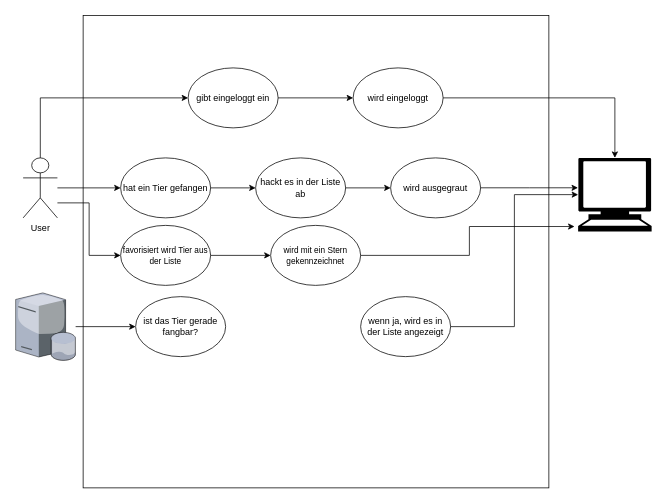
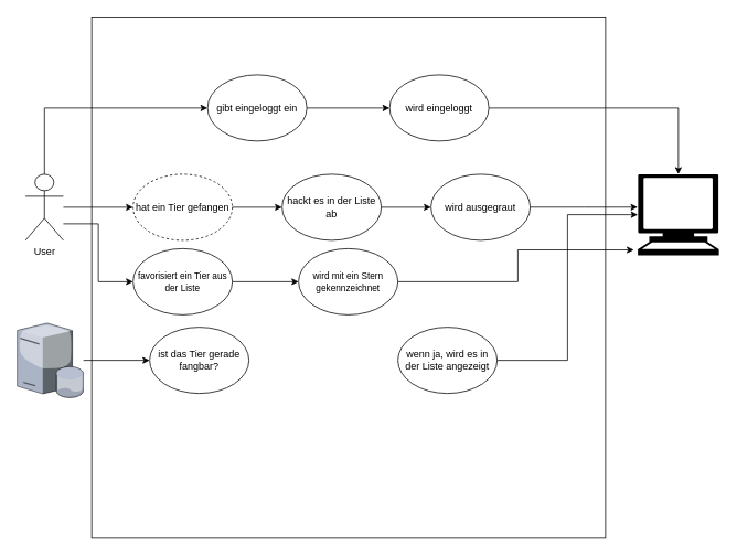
  <mxCell id="0" />
  <mxCell id="1" parent="0" />
  <mxCell id="2" value="" style="whiteSpace=wrap;html=1;fillColor=none;" vertex="1" parent="1"><mxGeometry x="110" y="20" width="621" height="630" as="geometry" /></mxCell>
  <mxCell id="3" value="" style="edgeStyle=orthogonalEdgeStyle;rounded=0;orthogonalLoop=1;jettySize=auto;html=1;entryX=0;entryY=0.5;entryDx=0;entryDy=0;" edge="1" parent="1" source="6" target="8"><mxGeometry relative="1" as="geometry"><Array as="points"><mxPoint x="53" y="130" /></Array></mxGeometry></mxCell>
  <mxCell id="4" value="" style="edgeStyle=orthogonalEdgeStyle;rounded=0;orthogonalLoop=1;jettySize=auto;html=1;entryX=0;entryY=0.5;entryDx=0;entryDy=0;" edge="1" parent="1" source="6" target="12"><mxGeometry relative="1" as="geometry" /></mxCell>
  <mxCell id="5" value="" style="edgeStyle=orthogonalEdgeStyle;rounded=0;orthogonalLoop=1;jettySize=auto;html=1;entryX=0;entryY=0.5;entryDx=0;entryDy=0;" edge="1" parent="1" source="6" target="24"><mxGeometry relative="1" as="geometry"><mxPoint x="55.7" y="360" as="targetPoint" /><Array as="points"><mxPoint x="118" y="270" /><mxPoint x="118" y="340" /></Array></mxGeometry></mxCell>
  <mxCell id="6" value="User" style="shape=umlActor;verticalLabelPosition=bottom;labelBackgroundColor=#ffffff;verticalAlign=top;html=1;outlineConnect=0;fillColor=none;aspect=fixed;" vertex="1" parent="1"><mxGeometry x="30" y="210" width="45.71" height="80" as="geometry" /></mxCell>
  <mxCell id="7" value="" style="edgeStyle=orthogonalEdgeStyle;rounded=0;orthogonalLoop=1;jettySize=auto;html=1;" edge="1" parent="1" source="8" target="10"><mxGeometry relative="1" as="geometry" /></mxCell>
  <mxCell id="8" value="gibt eingeloggt ein" style="ellipse;whiteSpace=wrap;html=1;fillColor=none;" vertex="1" parent="1"><mxGeometry x="250" y="90" width="120" height="80" as="geometry" /></mxCell>
  <mxCell id="9" value="" style="edgeStyle=orthogonalEdgeStyle;rounded=0;orthogonalLoop=1;jettySize=auto;html=1;entryX=0.5;entryY=0;entryDx=0;entryDy=0;entryPerimeter=0;" edge="1" parent="1" source="10" target="17"><mxGeometry relative="1" as="geometry"><mxPoint x="670" y="130" as="targetPoint" /></mxGeometry></mxCell>
  <mxCell id="10" value="wird eingeloggt" style="ellipse;whiteSpace=wrap;html=1;fillColor=none;" vertex="1" parent="1"><mxGeometry x="470" y="90" width="120" height="80" as="geometry" /></mxCell>
  <mxCell id="11" value="" style="edgeStyle=orthogonalEdgeStyle;rounded=0;orthogonalLoop=1;jettySize=auto;html=1;" edge="1" parent="1" source="12" target="14"><mxGeometry relative="1" as="geometry" /></mxCell>
- <mxCell id="12" value="hat ein Tier gefangen" style="ellipse;whiteSpace=wrap;html=1;fillColor=none;" vertex="1" parent="1"><mxGeometry x="160" y="210" width="120" height="80" as="geometry" /></mxCell>
+ <mxCell id="12" value="hat ein Tier gefangen" style="ellipse;whiteSpace=wrap;html=1;fillColor=none;dashed=1;" vertex="1" parent="1"><mxGeometry x="160" y="210" width="120" height="80" as="geometry" /></mxCell>
  <mxCell id="13" value="" style="edgeStyle=orthogonalEdgeStyle;rounded=0;orthogonalLoop=1;jettySize=auto;html=1;" edge="1" parent="1" source="14" target="16"><mxGeometry relative="1" as="geometry" /></mxCell>
  <mxCell id="14" value="hackt es in der Liste ab" style="ellipse;whiteSpace=wrap;html=1;fillColor=none;" vertex="1" parent="1"><mxGeometry x="340" y="210" width="120" height="80" as="geometry" /></mxCell>
  <mxCell id="15" value="" style="edgeStyle=orthogonalEdgeStyle;rounded=0;orthogonalLoop=1;jettySize=auto;html=1;entryX=-0.002;entryY=0.407;entryDx=0;entryDy=0;entryPerimeter=0;" edge="1" parent="1" source="16" target="17"><mxGeometry relative="1" as="geometry"><mxPoint x="750" y="250" as="targetPoint" /><Array as="points"><mxPoint x="705" y="250" /></Array></mxGeometry></mxCell>
  <mxCell id="16" value="wird ausgegraut" style="ellipse;whiteSpace=wrap;html=1;fillColor=none;" vertex="1" parent="1"><mxGeometry x="520" y="210" width="120" height="80" as="geometry" /></mxCell>
  <mxCell id="17" value="" style="shape=mxgraph.signs.tech.computer;html=1;fillColor=#000000;strokeColor=none;verticalLabelPosition=bottom;verticalAlign=top;align=center;" vertex="1" parent="1"><mxGeometry x="770" y="210" width="98" height="98" as="geometry" /></mxCell>
  <mxCell id="18" value="" style="edgeStyle=orthogonalEdgeStyle;rounded=0;orthogonalLoop=1;jettySize=auto;html=1;" edge="1" parent="1" source="19" target="20"><mxGeometry relative="1" as="geometry" /></mxCell>
  <mxCell id="19" value="" style="verticalLabelPosition=bottom;aspect=fixed;html=1;verticalAlign=top;strokeColor=none;align=center;outlineConnect=0;shape=mxgraph.citrix.database_server;fillColor=none;" vertex="1" parent="1"><mxGeometry x="20" y="390" width="80" height="90" as="geometry" /></mxCell>
  <mxCell id="20" value="ist das Tier gerade fangbar?" style="ellipse;whiteSpace=wrap;html=1;fillColor=none;" vertex="1" parent="1"><mxGeometry x="180" y="395" width="120" height="80" as="geometry" /></mxCell>
  <mxCell id="21" value="" style="edgeStyle=orthogonalEdgeStyle;rounded=0;orthogonalLoop=1;jettySize=auto;html=1;entryX=0;entryY=0.5;entryDx=0;entryDy=0;entryPerimeter=0;" edge="1" parent="1" source="22" target="17"><mxGeometry relative="1" as="geometry"><mxPoint x="580" y="435" as="targetPoint" /></mxGeometry></mxCell>
  <mxCell id="22" value="wenn ja, wird es in der Liste angezeigt" style="ellipse;whiteSpace=wrap;html=1;fillColor=none;" vertex="1" parent="1"><mxGeometry x="480" y="395" width="120" height="80" as="geometry" /></mxCell>
  <mxCell id="23" value="" style="edgeStyle=orthogonalEdgeStyle;rounded=0;orthogonalLoop=1;jettySize=auto;html=1;" edge="1" parent="1" source="24" target="26"><mxGeometry relative="1" as="geometry" /></mxCell>
- <mxCell id="24" value="&lt;font style=&quot;font-size: 11px&quot;&gt;favorisiert wird Tier aus der Liste&lt;/font&gt;" style="ellipse;whiteSpace=wrap;html=1;fillColor=none;" vertex="1" parent="1"><mxGeometry x="160" y="300" width="120" height="80" as="geometry" /></mxCell>
+ <mxCell id="24" value="&lt;font style=&quot;font-size: 11px&quot;&gt;favorisiert ein Tier aus der Liste&lt;/font&gt;" style="ellipse;whiteSpace=wrap;html=1;fillColor=none;" vertex="1" parent="1"><mxGeometry x="160" y="300" width="120" height="80" as="geometry" /></mxCell>
  <mxCell id="25" value="" style="edgeStyle=orthogonalEdgeStyle;rounded=0;orthogonalLoop=1;jettySize=auto;html=1;entryX=-0.049;entryY=0.934;entryDx=0;entryDy=0;entryPerimeter=0;" edge="1" parent="1" source="26" target="17"><mxGeometry relative="1" as="geometry"><mxPoint x="560" y="340" as="targetPoint" /></mxGeometry></mxCell>
  <mxCell id="26" value="&lt;font style=&quot;font-size: 11px&quot;&gt;wird mit ein Stern gekennzeichnet&lt;/font&gt;" style="ellipse;whiteSpace=wrap;html=1;fillColor=none;" vertex="1" parent="1"><mxGeometry x="360" y="300" width="120" height="80" as="geometry" /></mxCell>
